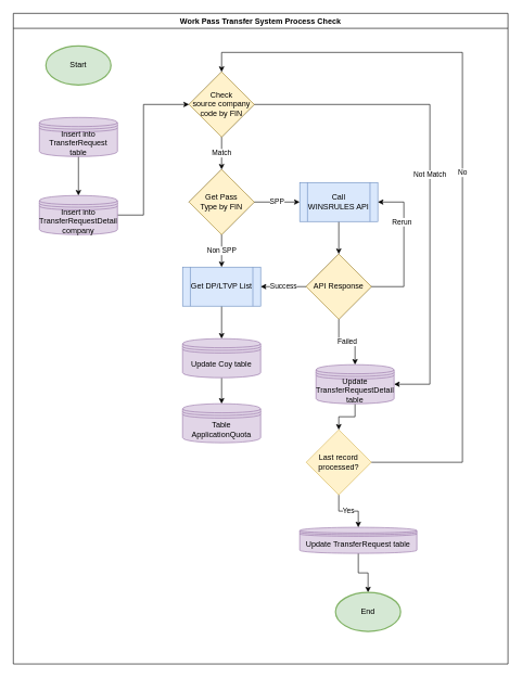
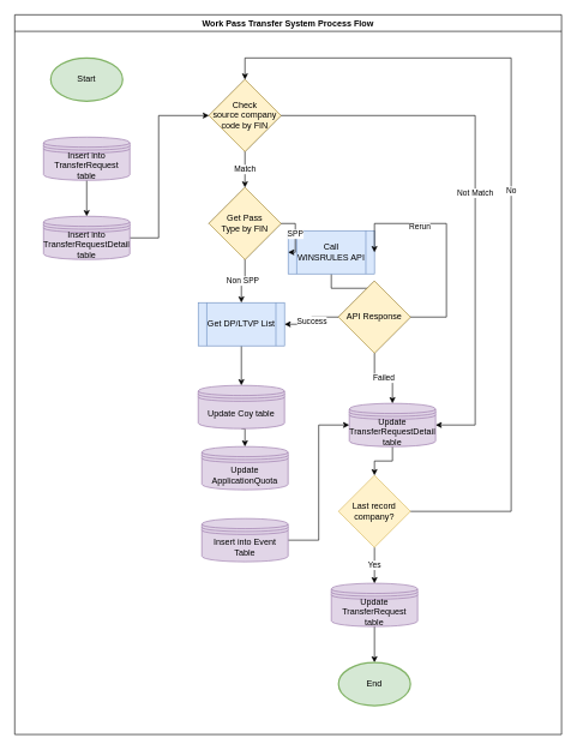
  <mxCell id="0" />
  <mxCell id="1" parent="0" />
- <mxCell id="2" value="Work Pass Transfer System Process Check" style="swimlane;rounded=0;shadow=0;" vertex="1" parent="1"><mxGeometry x="20" y="20" width="760" height="1000" as="geometry" /></mxCell>
- <mxCell id="3" value="Start" style="strokeWidth=2;html=1;shape=mxgraph.flowchart.start_1;whiteSpace=wrap;rounded=0;fillColor=#d5e8d4;strokeColor=#82b366;" vertex="1" parent="2"><mxGeometry x="50" y="50" width="100" height="60" as="geometry" /></mxCell>
+ <mxCell id="2" value="Work Pass Transfer System Process Flow" style="swimlane;rounded=0;shadow=0;" vertex="1" parent="1"><mxGeometry x="20" y="20" width="760" height="1000" as="geometry" /></mxCell>
+ <mxCell id="3" value="Start" style="strokeWidth=2;html=1;shape=mxgraph.flowchart.start_1;whiteSpace=wrap;rounded=0;fillColor=#d5e8d4;strokeColor=#82b366;" vertex="1" parent="2"><mxGeometry x="50" y="60" width="100" height="60" as="geometry" /></mxCell>
  <mxCell id="4" style="edgeStyle=orthogonalEdgeStyle;rounded=0;orthogonalLoop=1;jettySize=auto;html=1;exitX=0.5;exitY=1;exitDx=0;exitDy=0;" edge="1" parent="2" source="5" target="7"><mxGeometry relative="1" as="geometry" /></mxCell>
- <mxCell id="5" value="Insert into TransferRequest table" style="shape=datastore;whiteSpace=wrap;html=1;rounded=0;fillColor=#e1d5e7;strokeColor=#9673a6;" vertex="1" parent="2"><mxGeometry x="40" y="160" width="120" height="60" as="geometry" /></mxCell>
+ <mxCell id="5" value="Insert into TransferRequest table" style="shape=datastore;whiteSpace=wrap;html=1;rounded=0;fillColor=#e1d5e7;strokeColor=#9673a6;" vertex="1" parent="2"><mxGeometry x="40" y="170" width="120" height="60" as="geometry" /></mxCell>
  <mxCell id="6" style="edgeStyle=orthogonalEdgeStyle;rounded=0;orthogonalLoop=1;jettySize=auto;html=1;exitX=1;exitY=0.5;exitDx=0;exitDy=0;entryX=0;entryY=0.5;entryDx=0;entryDy=0;" edge="1" parent="2" source="7" target="10"><mxGeometry relative="1" as="geometry"><Array as="points"><mxPoint x="200" y="310" /><mxPoint x="200" y="140" /></Array></mxGeometry></mxCell>
- <mxCell id="7" value="Insert into TransferRequestDetail company" style="shape=datastore;whiteSpace=wrap;html=1;rounded=0;fillColor=#e1d5e7;strokeColor=#9673a6;" vertex="1" parent="2"><mxGeometry x="40" y="280" width="120" height="60" as="geometry" /></mxCell>
+ <mxCell id="7" value="Insert into TransferRequestDetail table" style="shape=datastore;whiteSpace=wrap;html=1;rounded=0;fillColor=#e1d5e7;strokeColor=#9673a6;" vertex="1" parent="2"><mxGeometry x="40" y="280" width="120" height="60" as="geometry" /></mxCell>
  <mxCell id="8" value="Match" style="edgeStyle=orthogonalEdgeStyle;rounded=0;orthogonalLoop=1;jettySize=auto;html=1;exitX=0.5;exitY=1;exitDx=0;exitDy=0;entryX=0.5;entryY=0;entryDx=0;entryDy=0;" edge="1" parent="2" source="10" target="17"><mxGeometry relative="1" as="geometry" /></mxCell>
  <mxCell id="9" value="Not Match" style="edgeStyle=orthogonalEdgeStyle;rounded=0;orthogonalLoop=1;jettySize=auto;html=1;exitX=1;exitY=0.5;exitDx=0;exitDy=0;entryX=1;entryY=0.5;entryDx=0;entryDy=0;" edge="1" parent="2" source="10" target="29"><mxGeometry relative="1" as="geometry"><Array as="points"><mxPoint x="640" y="140" /><mxPoint x="640" y="570" /></Array></mxGeometry></mxCell>
  <mxCell id="10" value="Check &lt;br&gt;source company code by FIN" style="rhombus;whiteSpace=wrap;html=1;rounded=0;" vertex="1" parent="2"><mxGeometry x="270" y="90" width="100" height="100" as="geometry" /></mxCell>
  <mxCell id="11" style="edgeStyle=orthogonalEdgeStyle;rounded=0;orthogonalLoop=1;jettySize=auto;html=1;exitX=0.5;exitY=1;exitDx=0;exitDy=0;entryX=0.5;entryY=0;entryDx=0;entryDy=0;" edge="1" parent="2" source="12" target="22"><mxGeometry relative="1" as="geometry" /></mxCell>
- <mxCell id="12" value="Call WINSRULES API" style="shape=process;whiteSpace=wrap;html=1;backgroundOutline=1;rounded=0;fillColor=#dae8fc;strokeColor=#6c8ebf;" vertex="1" parent="2"><mxGeometry x="440" y="260" width="120" height="60" as="geometry" /></mxCell>
+ <mxCell id="12" value="Call WINSRULES API" style="shape=process;whiteSpace=wrap;html=1;backgroundOutline=1;rounded=0;fillColor=#dae8fc;strokeColor=#6c8ebf;" vertex="1" parent="2"><mxGeometry x="380" y="300" width="120" height="60" as="geometry" /></mxCell>
  <mxCell id="13" style="edgeStyle=orthogonalEdgeStyle;rounded=0;orthogonalLoop=1;jettySize=auto;html=1;exitX=0.5;exitY=1;exitDx=0;exitDy=0;entryX=0.5;entryY=0;entryDx=0;entryDy=0;" edge="1" parent="2" source="14" target="24"><mxGeometry relative="1" as="geometry" /></mxCell>
- <mxCell id="14" value="Get DP/LTVP List" style="shape=process;whiteSpace=wrap;html=1;backgroundOutline=1;rounded=0;fillColor=#dae8fc;strokeColor=#6c8ebf;" vertex="1" parent="2"><mxGeometry x="260" y="390" width="120" height="60" as="geometry" /></mxCell>
+ <mxCell id="14" value="Get DP/LTVP List" style="shape=process;whiteSpace=wrap;html=1;backgroundOutline=1;rounded=0;fillColor=#dae8fc;strokeColor=#6c8ebf;" vertex="1" parent="2"><mxGeometry x="255" y="400" width="120" height="60" as="geometry" /></mxCell>
  <mxCell id="15" value="Non SPP" style="edgeStyle=orthogonalEdgeStyle;rounded=0;orthogonalLoop=1;jettySize=auto;html=1;exitX=0.5;exitY=1;exitDx=0;exitDy=0;entryX=0.5;entryY=0;entryDx=0;entryDy=0;" edge="1" parent="2" source="17" target="14"><mxGeometry relative="1" as="geometry" /></mxCell>
  <mxCell id="16" value="SPP" style="edgeStyle=orthogonalEdgeStyle;rounded=0;orthogonalLoop=1;jettySize=auto;html=1;exitX=1;exitY=0.5;exitDx=0;exitDy=0;entryX=0;entryY=0.5;entryDx=0;entryDy=0;" edge="1" parent="2" source="17" target="12"><mxGeometry relative="1" as="geometry" /></mxCell>
  <mxCell id="17" value="Get Pass &lt;br&gt;Type by FIN" style="rhombus;whiteSpace=wrap;html=1;rounded=0;" vertex="1" parent="2"><mxGeometry x="270" y="240" width="100" height="100" as="geometry" /></mxCell>
  <mxCell id="18" value="Success" style="edgeStyle=orthogonalEdgeStyle;rounded=0;orthogonalLoop=1;jettySize=auto;html=1;exitX=0;exitY=0.5;exitDx=0;exitDy=0;entryX=1;entryY=0.5;entryDx=0;entryDy=0;" edge="1" parent="2" source="22" target="14"><mxGeometry relative="1" as="geometry" /></mxCell>
  <mxCell id="19" style="edgeStyle=orthogonalEdgeStyle;rounded=0;orthogonalLoop=1;jettySize=auto;html=1;exitX=1;exitY=0.5;exitDx=0;exitDy=0;entryX=1;entryY=0.5;entryDx=0;entryDy=0;" edge="1" parent="2" source="22" target="12"><mxGeometry relative="1" as="geometry"><Array as="points"><mxPoint x="600" y="420" /><mxPoint x="600" y="290" /></Array></mxGeometry></mxCell>
  <mxCell id="20" value="Rerun" style="edgeLabel;html=1;align=center;verticalAlign=middle;resizable=0;points=[];rounded=0;" vertex="1" connectable="0" parent="19"><mxGeometry x="0.363" y="4" relative="1" as="geometry"><mxPoint as="offset" /></mxGeometry></mxCell>
  <mxCell id="21" value="Failed" style="edgeStyle=orthogonalEdgeStyle;rounded=0;orthogonalLoop=1;jettySize=auto;html=1;exitX=0.5;exitY=1;exitDx=0;exitDy=0;entryX=0.5;entryY=0;entryDx=0;entryDy=0;" edge="1" parent="2" source="22" target="29"><mxGeometry relative="1" as="geometry" /></mxCell>
  <mxCell id="22" value="API Response" style="rhombus;whiteSpace=wrap;html=1;rounded=0;" vertex="1" parent="2"><mxGeometry x="450" y="370" width="100" height="100" as="geometry" /></mxCell>
  <mxCell id="23" style="edgeStyle=orthogonalEdgeStyle;rounded=0;orthogonalLoop=1;jettySize=auto;html=1;exitX=0.5;exitY=1;exitDx=0;exitDy=0;entryX=0.5;entryY=0;entryDx=0;entryDy=0;" edge="1" parent="2" source="24" target="25"><mxGeometry relative="1" as="geometry" /></mxCell>
- <mxCell id="24" value="Update Coy table" style="shape=datastore;whiteSpace=wrap;html=1;rounded=0;fillColor=#e1d5e7;strokeColor=#9673a6;" vertex="1" parent="2"><mxGeometry x="260" y="500" width="120" height="60" as="geometry" /></mxCell>
- <mxCell id="25" value="Table ApplicationQuota" style="shape=datastore;whiteSpace=wrap;html=1;rounded=0;fillColor=#e1d5e7;strokeColor=#9673a6;" vertex="1" parent="2"><mxGeometry x="260" y="600" width="120" height="60" as="geometry" /></mxCell>
+ <mxCell id="24" value="Update Coy table" style="shape=datastore;whiteSpace=wrap;html=1;rounded=0;fillColor=#e1d5e7;strokeColor=#9673a6;" vertex="1" parent="2"><mxGeometry x="255" y="515" width="120" height="60" as="geometry" /></mxCell>
+ <mxCell id="25" value="Update ApplicationQuota" style="shape=datastore;whiteSpace=wrap;html=1;rounded=0;fillColor=#e1d5e7;strokeColor=#9673a6;" vertex="1" parent="2"><mxGeometry x="260" y="600" width="120" height="60" as="geometry" /></mxCell>
+ <mxCell id="26" style="edgeStyle=orthogonalEdgeStyle;rounded=0;orthogonalLoop=1;jettySize=auto;html=1;exitX=1;exitY=0.5;exitDx=0;exitDy=0;entryX=0;entryY=0.5;entryDx=0;entryDy=0;" edge="1" parent="2" source="27" target="29"><mxGeometry relative="1" as="geometry" /></mxCell>
+ <mxCell id="27" value="Insert into Event Table" style="shape=datastore;whiteSpace=wrap;html=1;rounded=0;fillColor=#e1d5e7;strokeColor=#9673a6;" vertex="1" parent="2"><mxGeometry x="260" y="700" width="120" height="60" as="geometry" /></mxCell>
  <mxCell id="28" style="edgeStyle=orthogonalEdgeStyle;rounded=0;orthogonalLoop=1;jettySize=auto;html=1;exitX=0.5;exitY=1;exitDx=0;exitDy=0;entryX=0.5;entryY=0;entryDx=0;entryDy=0;" edge="1" parent="2" source="29" target="35"><mxGeometry relative="1" as="geometry" /></mxCell>
  <mxCell id="29" value="Update TransferRequestDetail&lt;br&gt;table" style="shape=datastore;whiteSpace=wrap;html=1;rounded=0;fillColor=#e1d5e7;strokeColor=#9673a6;" vertex="1" parent="2"><mxGeometry x="465" y="540" width="120" height="60" as="geometry" /></mxCell>
  <mxCell id="30" style="edgeStyle=orthogonalEdgeStyle;rounded=0;orthogonalLoop=1;jettySize=auto;html=1;exitX=0.5;exitY=1;exitDx=0;exitDy=0;entryX=0.5;entryY=0;entryDx=0;entryDy=0;entryPerimeter=0;" edge="1" parent="2" source="31" target="32"><mxGeometry relative="1" as="geometry" /></mxCell>
- <mxCell id="31" value="Update TransferRequest table" style="shape=datastore;whiteSpace=wrap;html=1;rounded=0;fillColor=#e1d5e7;strokeColor=#9673a6;" vertex="1" parent="2"><mxGeometry x="440" y="790" width="180" height="40" as="geometry" /></mxCell>
- <mxCell id="32" value="End" style="strokeWidth=2;html=1;shape=mxgraph.flowchart.start_1;whiteSpace=wrap;rounded=0;fillColor=#d5e8d4;strokeColor=#82b366;" vertex="1" parent="2"><mxGeometry x="495" y="890" width="100" height="60" as="geometry" /></mxCell>
+ <mxCell id="31" value="Update TransferRequest table" style="shape=datastore;whiteSpace=wrap;html=1;rounded=0;fillColor=#e1d5e7;strokeColor=#9673a6;" vertex="1" parent="2"><mxGeometry x="440" y="790" width="120" height="60" as="geometry" /></mxCell>
+ <mxCell id="32" value="End" style="strokeWidth=2;html=1;shape=mxgraph.flowchart.start_1;whiteSpace=wrap;rounded=0;fillColor=#d5e8d4;strokeColor=#82b366;" vertex="1" parent="2"><mxGeometry x="450" y="900" width="100" height="60" as="geometry" /></mxCell>
  <mxCell id="33" value="Yes" style="edgeStyle=orthogonalEdgeStyle;rounded=0;orthogonalLoop=1;jettySize=auto;html=1;exitX=0.5;exitY=1;exitDx=0;exitDy=0;entryX=0.5;entryY=0;entryDx=0;entryDy=0;" edge="1" parent="2" source="35" target="31"><mxGeometry relative="1" as="geometry" /></mxCell>
  <mxCell id="34" value="No" style="edgeStyle=orthogonalEdgeStyle;rounded=0;orthogonalLoop=1;jettySize=auto;html=1;exitX=1;exitY=0.5;exitDx=0;exitDy=0;entryX=0.5;entryY=0;entryDx=0;entryDy=0;" edge="1" parent="2" source="35" target="10"><mxGeometry relative="1" as="geometry"><Array as="points"><mxPoint x="690" y="690" /><mxPoint x="690" y="60" /><mxPoint x="320" y="60" /></Array></mxGeometry></mxCell>
- <mxCell id="35" value="Last record processed?" style="rhombus;whiteSpace=wrap;html=1;rounded=0;fillColor=#fff2cc;strokeColor=#d6b656;" vertex="1" parent="2"><mxGeometry x="450" y="640" width="100" height="100" as="geometry" /></mxCell>
+ <mxCell id="35" value="Last record company?" style="rhombus;whiteSpace=wrap;html=1;rounded=0;fillColor=#fff2cc;strokeColor=#d6b656;" vertex="1" parent="2"><mxGeometry x="450" y="640" width="100" height="100" as="geometry" /></mxCell>
  <mxCell id="36" value="Check &lt;br&gt;source company code by FIN" style="rhombus;whiteSpace=wrap;html=1;rounded=0;fillColor=#fff2cc;strokeColor=#d6b656;" vertex="1" parent="2"><mxGeometry x="270" y="90" width="100" height="100" as="geometry" /></mxCell>
  <mxCell id="37" value="Get Pass &lt;br&gt;Type by FIN" style="rhombus;whiteSpace=wrap;html=1;rounded=0;fillColor=#fff2cc;strokeColor=#d6b656;" vertex="1" parent="2"><mxGeometry x="270" y="240" width="100" height="100" as="geometry" /></mxCell>
  <mxCell id="38" value="API Response" style="rhombus;whiteSpace=wrap;html=1;rounded=0;fillColor=#fff2cc;strokeColor=#d6b656;" vertex="1" parent="2"><mxGeometry x="450" y="370" width="100" height="100" as="geometry" /></mxCell>
